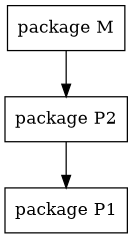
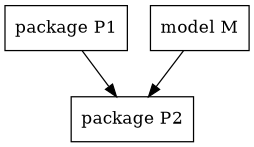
  digraph {
    node [shape=record]
    n1 [label="package P1"]
    n2 [label="package P2"]
-   n3 [label="package M"]
-   n2 -> n1
+   n3 [label="model M"]
+   n1 -> n2
    n3 -> n2
  }
